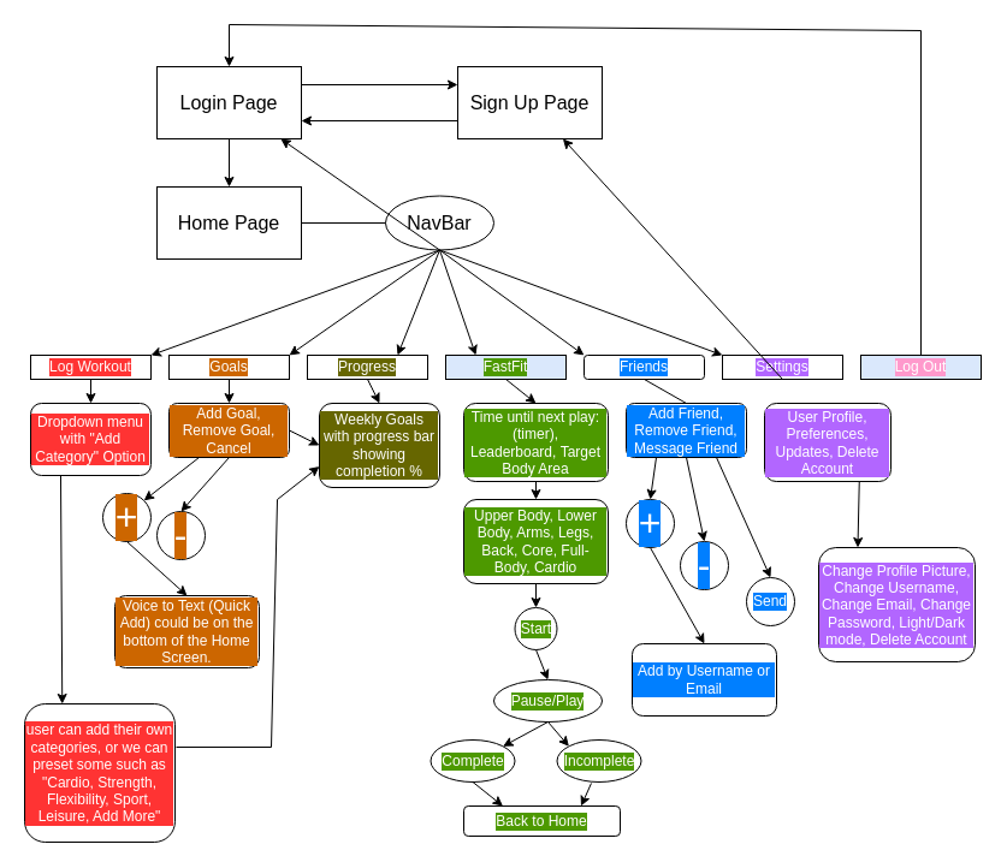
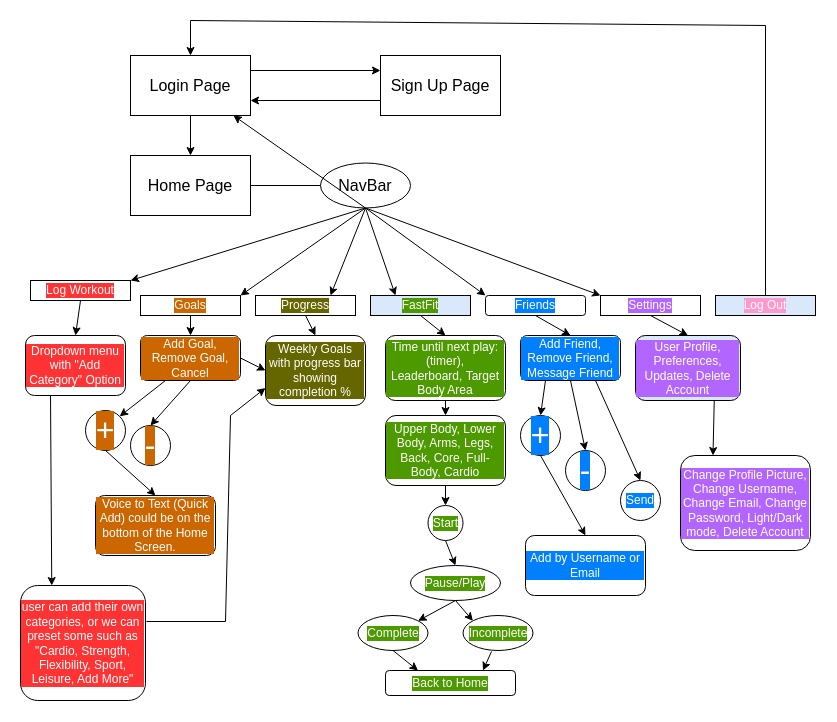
  <mxCell id="0" />
  <mxCell id="1" parent="0" />
  <mxCell id="2" value="Login Page" style="rounded=0;whiteSpace=wrap;html=1;fontSize=16;" parent="1" vertex="1"><mxGeometry x="130" y="55" width="120" height="60" as="geometry" /></mxCell>
  <mxCell id="3" value="Sign Up Page" style="rounded=0;whiteSpace=wrap;html=1;fontSize=16;" parent="1" vertex="1"><mxGeometry x="380" y="55" width="120" height="60" as="geometry" /></mxCell>
  <mxCell id="4" value="" style="endArrow=classic;html=1;rounded=0;exitX=1;exitY=0.25;exitDx=0;exitDy=0;entryX=0;entryY=0.25;entryDx=0;entryDy=0;" parent="1" source="2" target="3" edge="1"><mxGeometry width="50" height="50" relative="1" as="geometry"><mxPoint x="265" y="75" as="sourcePoint" /><mxPoint x="365" y="75" as="targetPoint" /><Array as="points" /></mxGeometry></mxCell>
  <mxCell id="5" value="" style="endArrow=classic;html=1;rounded=0;exitX=0;exitY=0.75;exitDx=0;exitDy=0;entryX=1;entryY=0.75;entryDx=0;entryDy=0;" parent="1" source="3" target="2" edge="1"><mxGeometry width="50" height="50" relative="1" as="geometry"><mxPoint x="365" y="95" as="sourcePoint" /><mxPoint x="265" y="95" as="targetPoint" /></mxGeometry></mxCell>
  <mxCell id="6" value="Home Page" style="rounded=0;whiteSpace=wrap;html=1;fontSize=16;" parent="1" vertex="1"><mxGeometry x="130" y="155" width="120" height="60" as="geometry" /></mxCell>
  <mxCell id="7" value="NavBar" style="ellipse;whiteSpace=wrap;html=1;fontSize=16;" parent="1" vertex="1"><mxGeometry x="320" y="162.5" width="90" height="45" as="geometry" /></mxCell>
  <mxCell id="8" value="" style="endArrow=classic;html=1;rounded=0;entryX=0.5;entryY=0;entryDx=0;entryDy=0;exitX=0.5;exitY=1;exitDx=0;exitDy=0;" parent="1" source="2" target="6" edge="1"><mxGeometry width="50" height="50" relative="1" as="geometry"><mxPoint x="185" y="120" as="sourcePoint" /><mxPoint x="435" y="350" as="targetPoint" /></mxGeometry></mxCell>
  <mxCell id="9" value="" style="endArrow=none;html=1;rounded=0;exitX=1;exitY=0.5;exitDx=0;exitDy=0;entryX=0;entryY=0.5;entryDx=0;entryDy=0;" parent="1" source="6" target="7" edge="1"><mxGeometry width="50" height="50" relative="1" as="geometry"><mxPoint x="385" y="400" as="sourcePoint" /><mxPoint x="435" y="350" as="targetPoint" /></mxGeometry></mxCell>
- <mxCell id="10" value="Log Workout" style="rounded=0;whiteSpace=wrap;html=1;labelBackgroundColor=#FF3333;textShadow=0;fontColor=#FFFFFF;" parent="1" vertex="1"><mxGeometry x="25" y="295" width="100" height="20" as="geometry" /></mxCell>
+ <mxCell id="10" value="Log Workout" style="rounded=0;whiteSpace=wrap;html=1;labelBackgroundColor=#FF3333;textShadow=0;fontColor=#FFFFFF;" parent="1" vertex="1"><mxGeometry x="30" y="280" width="100" height="20" as="geometry" /></mxCell>
  <mxCell id="11" value="Goals" style="rounded=0;whiteSpace=wrap;html=1;labelBackgroundColor=#CC6600;fontColor=#FFFFFF;" parent="1" vertex="1"><mxGeometry x="140" y="295" width="100" height="20" as="geometry" /></mxCell>
  <mxCell id="12" value="Progress" style="rounded=0;whiteSpace=wrap;html=1;fontColor=#FFFFFF;labelBackgroundColor=#666600;" parent="1" vertex="1"><mxGeometry x="255" y="295" width="100" height="20" as="geometry" /></mxCell>
  <mxCell id="13" value="Settings" style="rounded=0;whiteSpace=wrap;html=1;fontColor=#FFFFFF;labelBackgroundColor=#B266FF;" parent="1" vertex="1"><mxGeometry x="600" y="295" width="100" height="20" as="geometry" /></mxCell>
  <mxCell id="14" value="FastFit" style="rounded=0;whiteSpace=wrap;html=1;labelBackgroundColor=#4D9900;fontColor=#FFFFFF;fillColor=#dae8fc;" parent="1" vertex="1"><mxGeometry x="370" y="295" width="100" height="20" as="geometry" /></mxCell>
  <mxCell id="15" value="Friends" style="whiteSpace=wrap;html=1;fontColor=#FFFFFF;labelBackgroundColor=#007FFF;rounded=1;" parent="1" vertex="1"><mxGeometry x="485" y="295" width="100" height="20" as="geometry" /></mxCell>
  <mxCell id="16" value="Log Out" style="rounded=0;whiteSpace=wrap;html=1;fontColor=#FFFFFF;labelBackgroundColor=#FF99CC;fillColor=#dae8fc;" parent="1" vertex="1"><mxGeometry x="715" y="295" width="100" height="20" as="geometry" /></mxCell>
  <mxCell id="17" value="" style="endArrow=classic;html=1;rounded=0;exitX=0.5;exitY=1;exitDx=0;exitDy=0;entryX=1;entryY=0;entryDx=0;entryDy=0;" parent="1" source="7" target="10" edge="1"><mxGeometry width="50" height="50" relative="1" as="geometry"><mxPoint x="385" y="400" as="sourcePoint" /><mxPoint x="435" y="350" as="targetPoint" /></mxGeometry></mxCell>
  <mxCell id="18" value="" style="endArrow=classic;html=1;rounded=0;exitX=0.5;exitY=1;exitDx=0;exitDy=0;entryX=1;entryY=0;entryDx=0;entryDy=0;" parent="1" source="7" target="11" edge="1"><mxGeometry width="50" height="50" relative="1" as="geometry"><mxPoint x="385" y="400" as="sourcePoint" /><mxPoint x="435" y="350" as="targetPoint" /></mxGeometry></mxCell>
  <mxCell id="19" value="" style="endArrow=classic;html=1;rounded=0;entryX=0.75;entryY=0;entryDx=0;entryDy=0;exitX=0.5;exitY=1;exitDx=0;exitDy=0;" parent="1" source="7" target="12" edge="1"><mxGeometry width="50" height="50" relative="1" as="geometry"><mxPoint x="560" y="210" as="sourcePoint" /><mxPoint x="435" y="350" as="targetPoint" /></mxGeometry></mxCell>
  <mxCell id="20" value="" style="endArrow=classic;html=1;rounded=0;exitX=0.5;exitY=1;exitDx=0;exitDy=0;entryX=0.25;entryY=0;entryDx=0;entryDy=0;" parent="1" source="7" target="14" edge="1"><mxGeometry width="50" height="50" relative="1" as="geometry"><mxPoint x="385" y="400" as="sourcePoint" /><mxPoint x="435" y="350" as="targetPoint" /></mxGeometry></mxCell>
  <mxCell id="21" value="" style="endArrow=classic;html=1;rounded=0;exitX=0.5;exitY=1;exitDx=0;exitDy=0;" parent="1" source="7" target="2" edge="1"><mxGeometry width="50" height="50" relative="1" as="geometry"><mxPoint x="385" y="400" as="sourcePoint" /><mxPoint x="435" y="350" as="targetPoint" /></mxGeometry></mxCell>
  <mxCell id="22" value="" style="endArrow=classic;html=1;rounded=0;exitX=0.5;exitY=1;exitDx=0;exitDy=0;entryX=0;entryY=0;entryDx=0;entryDy=0;" parent="1" source="7" target="13" edge="1"><mxGeometry width="50" height="50" relative="1" as="geometry"><mxPoint x="385" y="400" as="sourcePoint" /><mxPoint x="435" y="350" as="targetPoint" /></mxGeometry></mxCell>
  <mxCell id="23" value="" style="endArrow=classic;html=1;rounded=0;exitX=0.5;exitY=1;exitDx=0;exitDy=0;entryX=0;entryY=0;entryDx=0;entryDy=0;" parent="1" source="7" target="15" edge="1"><mxGeometry width="50" height="50" relative="1" as="geometry"><mxPoint x="385" y="400" as="sourcePoint" /><mxPoint x="435" y="350" as="targetPoint" /></mxGeometry></mxCell>
  <mxCell id="24" value="Dropdown menu with &quot;Add Category&quot; Option" style="rounded=1;whiteSpace=wrap;html=1;labelBackgroundColor=#FF3333;fontColor=#FFFFFF;" parent="1" vertex="1"><mxGeometry x="25" y="335" width="100" height="60" as="geometry" /></mxCell>
  <mxCell id="25" value="" style="endArrow=classic;html=1;rounded=0;exitX=0.5;exitY=0;exitDx=0;exitDy=0;entryX=0.5;entryY=0;entryDx=0;entryDy=0;" parent="1" source="16" target="2" edge="1"><mxGeometry width="50" height="50" relative="1" as="geometry"><mxPoint x="385" y="400" as="sourcePoint" /><mxPoint x="435" y="350" as="targetPoint" /><Array as="points"><mxPoint x="765" y="25" /><mxPoint x="190" y="20" /></Array></mxGeometry></mxCell>
  <mxCell id="26" value="+" style="ellipse;whiteSpace=wrap;html=1;aspect=fixed;fontSize=32;fontColor=#FFFFFF;labelBackgroundColor=#CC6600;" parent="1" vertex="1"><mxGeometry x="85" y="410" width="40" height="40" as="geometry" /></mxCell>
  <mxCell id="27" value="-" style="ellipse;whiteSpace=wrap;html=1;aspect=fixed;fontSize=32;fontColor=#FFFFFF;labelBackgroundColor=#CC6600;" parent="1" vertex="1"><mxGeometry x="130" y="425" width="40" height="40" as="geometry" /></mxCell>
  <mxCell id="28" value="Add Goal, Remove Goal, Cancel" style="rounded=1;whiteSpace=wrap;html=1;labelBackgroundColor=#CC6600;fontColor=#FFFFFF;" parent="1" vertex="1"><mxGeometry x="140" y="335" width="100" height="45" as="geometry" /></mxCell>
  <mxCell id="29" value="" style="endArrow=classic;html=1;rounded=0;exitX=0.25;exitY=1;exitDx=0;exitDy=0;entryX=1;entryY=0;entryDx=0;entryDy=0;" parent="1" source="28" target="26" edge="1"><mxGeometry width="50" height="50" relative="1" as="geometry"><mxPoint x="385" y="400" as="sourcePoint" /><mxPoint x="435" y="350" as="targetPoint" /></mxGeometry></mxCell>
  <mxCell id="30" value="" style="endArrow=classic;html=1;rounded=0;exitX=0.5;exitY=1;exitDx=0;exitDy=0;entryX=0.5;entryY=0;entryDx=0;entryDy=0;" parent="1" source="28" target="27" edge="1"><mxGeometry width="50" height="50" relative="1" as="geometry"><mxPoint x="385" y="400" as="sourcePoint" /><mxPoint x="435" y="350" as="targetPoint" /></mxGeometry></mxCell>
  <mxCell id="31" value="" style="endArrow=classic;html=1;rounded=0;entryX=0.5;entryY=0;entryDx=0;entryDy=0;exitX=0.5;exitY=1;exitDx=0;exitDy=0;" parent="1" source="11" target="28" edge="1"><mxGeometry width="50" height="50" relative="1" as="geometry"><mxPoint x="275" y="340" as="sourcePoint" /><mxPoint x="435" y="350" as="targetPoint" /></mxGeometry></mxCell>
  <mxCell id="32" value="Weekly Goals with progress bar showing completion %" style="rounded=1;whiteSpace=wrap;html=1;fontColor=#FFFFFF;labelBackgroundColor=#666600;" parent="1" vertex="1"><mxGeometry x="265" y="335" width="100" height="70" as="geometry" /></mxCell>
  <mxCell id="33" value="Time until next play: (timer), Leaderboard,&amp;nbsp;&lt;span style=&quot;&quot;&gt;Target Body Area&lt;/span&gt;" style="rounded=1;whiteSpace=wrap;html=1;labelBackgroundColor=#4D9900;fontColor=#FFFFFF;" parent="1" vertex="1"><mxGeometry x="385" y="335" width="120" height="65" as="geometry" /></mxCell>
  <mxCell id="34" value="Add Friend, Remove Friend, Message Friend" style="rounded=1;whiteSpace=wrap;html=1;fontColor=#FFFFFF;labelBackgroundColor=#007FFF;" parent="1" vertex="1"><mxGeometry x="520" y="335" width="100" height="45" as="geometry" /></mxCell>
- <mxCell id="35" value="User Profile, Preferences, Updates, Delete Account" style="rounded=1;whiteSpace=wrap;html=1;fontColor=#FFFFFF;labelBackgroundColor=#B266FF;" parent="1" vertex="1"><mxGeometry x="635" y="335" width="105" height="65" as="geometry" /></mxCell>
- <mxCell id="36" value="" style="endArrow=classic;html=1;rounded=0;exitX=0.5;exitY=1;exitDx=0;exitDy=0;" parent="1" source="13" target="3" edge="1"><mxGeometry width="50" height="50" relative="1" as="geometry"><mxPoint x="385" y="400" as="sourcePoint" /><mxPoint x="435" y="350" as="targetPoint" /></mxGeometry></mxCell>
+ <mxCell id="35" value="User Profile, Preferences, Updates, Delete Account" style="rounded=1;whiteSpace=wrap;html=1;fontColor=#FFFFFF;labelBackgroundColor=#B266FF;fillColor=#dae8fc;" parent="1" vertex="1"><mxGeometry x="635" y="335" width="105" height="65" as="geometry" /></mxCell>
+ <mxCell id="36" value="" style="endArrow=classic;html=1;rounded=0;exitX=0.5;exitY=1;exitDx=0;exitDy=0;entryX=0.5;entryY=0;entryDx=0;entryDy=0;" parent="1" source="13" target="35" edge="1"><mxGeometry width="50" height="50" relative="1" as="geometry"><mxPoint x="385" y="400" as="sourcePoint" /><mxPoint x="435" y="350" as="targetPoint" /></mxGeometry></mxCell>
  <mxCell id="37" value="" style="endArrow=classic;html=1;rounded=0;exitX=0.5;exitY=1;exitDx=0;exitDy=0;entryX=0.5;entryY=0;entryDx=0;entryDy=0;" parent="1" source="14" target="33" edge="1"><mxGeometry width="50" height="50" relative="1" as="geometry"><mxPoint x="385" y="400" as="sourcePoint" /><mxPoint x="435" y="350" as="targetPoint" /></mxGeometry></mxCell>
- <mxCell id="38" value="" style="endArrow=none;html=1;rounded=0;exitX=0.5;exitY=1;exitDx=0;exitDy=0;entryX=0.5;entryY=0;entryDx=0;entryDy=0;" parent="1" source="15" target="34" edge="1"><mxGeometry width="50" height="50" relative="1" as="geometry"><mxPoint x="385" y="400" as="sourcePoint" /><mxPoint x="435" y="350" as="targetPoint" /></mxGeometry></mxCell>
+ <mxCell id="38" value="" style="endArrow=classic;html=1;rounded=0;exitX=0.5;exitY=1;exitDx=0;exitDy=0;entryX=0.5;entryY=0;entryDx=0;entryDy=0;" parent="1" source="15" target="34" edge="1"><mxGeometry width="50" height="50" relative="1" as="geometry"><mxPoint x="385" y="400" as="sourcePoint" /><mxPoint x="435" y="350" as="targetPoint" /></mxGeometry></mxCell>
  <mxCell id="39" value="" style="endArrow=classic;html=1;rounded=0;exitX=0.5;exitY=1;exitDx=0;exitDy=0;entryX=0.5;entryY=0;entryDx=0;entryDy=0;" parent="1" source="12" target="32" edge="1"><mxGeometry width="50" height="50" relative="1" as="geometry"><mxPoint x="385" y="400" as="sourcePoint" /><mxPoint x="435" y="350" as="targetPoint" /></mxGeometry></mxCell>
  <mxCell id="40" value="" style="endArrow=classic;html=1;rounded=0;exitX=0.5;exitY=1;exitDx=0;exitDy=0;entryX=0.5;entryY=0;entryDx=0;entryDy=0;" parent="1" source="26" target="41" edge="1"><mxGeometry width="50" height="50" relative="1" as="geometry"><mxPoint x="385" y="400" as="sourcePoint" /><mxPoint x="129.231" y="485" as="targetPoint" /></mxGeometry></mxCell>
  <mxCell id="41" value="Voice to Text (Quick Add) could be on the bottom of the Home Screen." style="rounded=1;whiteSpace=wrap;html=1;labelBackgroundColor=#CC6600;fontColor=#FFFFFF;" parent="1" vertex="1"><mxGeometry x="95" y="495" width="120" height="60" as="geometry" /></mxCell>
  <mxCell id="42" value="" style="endArrow=classic;html=1;rounded=0;exitX=0.5;exitY=1;exitDx=0;exitDy=0;" parent="1" source="33" target="43" edge="1"><mxGeometry width="50" height="50" relative="1" as="geometry"><mxPoint x="385" y="400" as="sourcePoint" /><mxPoint x="435" y="435" as="targetPoint" /></mxGeometry></mxCell>
  <mxCell id="43" value="Upper Body, Lower Body, Arms, Legs, Back, Core, Full-Body, Cardio" style="rounded=1;whiteSpace=wrap;html=1;labelBackgroundColor=#4D9900;fontColor=#FFFFFF;" parent="1" vertex="1"><mxGeometry x="385" y="415" width="120" height="70" as="geometry" /></mxCell>
  <mxCell id="44" value="+" style="ellipse;whiteSpace=wrap;html=1;aspect=fixed;fontSize=32;fontColor=#FFFFFF;labelBackgroundColor=#007FFF;" parent="1" vertex="1"><mxGeometry x="520" y="415" width="40" height="40" as="geometry" /></mxCell>
  <mxCell id="45" value="-" style="ellipse;whiteSpace=wrap;html=1;aspect=fixed;fontSize=32;fontColor=#FFFFFF;labelBackgroundColor=#007FFF;" parent="1" vertex="1"><mxGeometry x="565" y="450" width="40" height="40" as="geometry" /></mxCell>
  <mxCell id="46" value="" style="endArrow=classic;html=1;rounded=0;exitX=0.25;exitY=1;exitDx=0;exitDy=0;entryX=0.5;entryY=0;entryDx=0;entryDy=0;" parent="1" source="34" target="44" edge="1"><mxGeometry width="50" height="50" relative="1" as="geometry"><mxPoint x="385" y="400" as="sourcePoint" /><mxPoint x="560" y="410" as="targetPoint" /></mxGeometry></mxCell>
  <mxCell id="47" value="" style="endArrow=classic;html=1;rounded=0;exitX=0.5;exitY=1;exitDx=0;exitDy=0;entryX=0.5;entryY=0;entryDx=0;entryDy=0;" parent="1" source="34" target="45" edge="1"><mxGeometry width="50" height="50" relative="1" as="geometry"><mxPoint x="385" y="400" as="sourcePoint" /><mxPoint x="435" y="350" as="targetPoint" /></mxGeometry></mxCell>
  <mxCell id="48" value="Send" style="ellipse;whiteSpace=wrap;html=1;aspect=fixed;fontColor=#FFFFFF;labelBackgroundColor=#007FFF;" parent="1" vertex="1"><mxGeometry x="620" y="480" width="40" height="40" as="geometry" /></mxCell>
  <mxCell id="49" value="" style="endArrow=classic;html=1;rounded=0;exitX=0.75;exitY=1;exitDx=0;exitDy=0;entryX=0.5;entryY=0;entryDx=0;entryDy=0;" parent="1" source="34" target="48" edge="1"><mxGeometry width="50" height="50" relative="1" as="geometry"><mxPoint x="385" y="400" as="sourcePoint" /><mxPoint x="435" y="350" as="targetPoint" /></mxGeometry></mxCell>
  <mxCell id="50" value="Add by Username or Email" style="rounded=1;whiteSpace=wrap;html=1;fontColor=#FFFFFF;labelBackgroundColor=#007FFF;" parent="1" vertex="1"><mxGeometry x="525" y="535" width="120" height="60" as="geometry" /></mxCell>
  <mxCell id="51" value="" style="endArrow=classic;html=1;rounded=0;exitX=0.5;exitY=1;exitDx=0;exitDy=0;entryX=0.5;entryY=0;entryDx=0;entryDy=0;" parent="1" source="44" target="50" edge="1"><mxGeometry width="50" height="50" relative="1" as="geometry"><mxPoint x="385" y="400" as="sourcePoint" /><mxPoint x="435" y="350" as="targetPoint" /></mxGeometry></mxCell>
  <mxCell id="52" value="" style="endArrow=classic;html=1;rounded=0;exitX=0.5;exitY=1;exitDx=0;exitDy=0;" parent="1" source="43" target="53" edge="1"><mxGeometry width="50" height="50" relative="1" as="geometry"><mxPoint x="385" y="400" as="sourcePoint" /><mxPoint x="445" y="500" as="targetPoint" /></mxGeometry></mxCell>
  <mxCell id="53" value="Start" style="ellipse;whiteSpace=wrap;html=1;aspect=fixed;fontColor=#FFFFFF;labelBackgroundColor=#4D9900;" parent="1" vertex="1"><mxGeometry x="427.5" y="505" width="35" height="35" as="geometry" /></mxCell>
  <mxCell id="54" value="Pause/Play" style="ellipse;whiteSpace=wrap;html=1;fontColor=#FFFFFF;labelBackgroundColor=#4D9900;" parent="1" vertex="1"><mxGeometry x="410" y="565" width="90" height="35" as="geometry" /></mxCell>
  <mxCell id="55" value="" style="endArrow=classic;html=1;rounded=0;exitX=0.5;exitY=1;exitDx=0;exitDy=0;entryX=0.5;entryY=0;entryDx=0;entryDy=0;" parent="1" source="53" target="54" edge="1"><mxGeometry width="50" height="50" relative="1" as="geometry"><mxPoint x="385" y="400" as="sourcePoint" /><mxPoint x="435" y="350" as="targetPoint" /></mxGeometry></mxCell>
  <mxCell id="56" value="Complete" style="ellipse;whiteSpace=wrap;html=1;fontColor=#FFFFFF;labelBackgroundColor=#4D9900;" parent="1" vertex="1"><mxGeometry x="357.5" y="615" width="70" height="35" as="geometry" /></mxCell>
  <mxCell id="57" value="Incomplete" style="ellipse;whiteSpace=wrap;html=1;fontColor=#FFFFFF;labelBackgroundColor=#4D9900;" parent="1" vertex="1"><mxGeometry x="462.5" y="615" width="70" height="35" as="geometry" /></mxCell>
  <mxCell id="58" value="" style="endArrow=classic;html=1;rounded=0;exitX=0.5;exitY=1;exitDx=0;exitDy=0;entryX=1;entryY=0;entryDx=0;entryDy=0;" parent="1" source="54" target="56" edge="1"><mxGeometry width="50" height="50" relative="1" as="geometry"><mxPoint x="385" y="400" as="sourcePoint" /><mxPoint x="435" y="350" as="targetPoint" /></mxGeometry></mxCell>
  <mxCell id="59" value="" style="endArrow=classic;html=1;rounded=0;exitX=0.5;exitY=1;exitDx=0;exitDy=0;entryX=0;entryY=0;entryDx=0;entryDy=0;" parent="1" source="54" target="57" edge="1"><mxGeometry width="50" height="50" relative="1" as="geometry"><mxPoint x="385" y="400" as="sourcePoint" /><mxPoint x="435" y="350" as="targetPoint" /></mxGeometry></mxCell>
  <mxCell id="60" value="Back to Home" style="rounded=1;whiteSpace=wrap;html=1;fontColor=#FFFFFF;labelBackgroundColor=#4D9900;" parent="1" vertex="1"><mxGeometry x="385" y="670" width="130" height="25" as="geometry" /></mxCell>
  <mxCell id="61" value="" style="endArrow=classic;html=1;rounded=0;exitX=0.5;exitY=1;exitDx=0;exitDy=0;entryX=0.25;entryY=0;entryDx=0;entryDy=0;" parent="1" source="56" target="60" edge="1"><mxGeometry width="50" height="50" relative="1" as="geometry"><mxPoint x="385" y="570" as="sourcePoint" /><mxPoint x="435" y="520" as="targetPoint" /></mxGeometry></mxCell>
  <mxCell id="62" value="" style="endArrow=classic;html=1;rounded=0;exitX=0.407;exitY=1.029;exitDx=0;exitDy=0;exitPerimeter=0;entryX=0.75;entryY=0;entryDx=0;entryDy=0;" parent="1" source="57" target="60" edge="1"><mxGeometry width="50" height="50" relative="1" as="geometry"><mxPoint x="385" y="570" as="sourcePoint" /><mxPoint x="435" y="520" as="targetPoint" /></mxGeometry></mxCell>
  <mxCell id="63" value="" style="endArrow=classic;html=1;rounded=0;exitX=1;exitY=0.5;exitDx=0;exitDy=0;entryX=0;entryY=0.5;entryDx=0;entryDy=0;" edge="1" parent="1" source="28" target="32"><mxGeometry width="50" height="50" relative="1" as="geometry"><mxPoint x="385" y="400" as="sourcePoint" /><mxPoint x="435" y="350" as="targetPoint" /></mxGeometry></mxCell>
  <mxCell id="64" value="" style="endArrow=classic;html=1;rounded=0;exitX=0.5;exitY=1;exitDx=0;exitDy=0;entryX=0.5;entryY=0;entryDx=0;entryDy=0;" edge="1" parent="1" source="10" target="24"><mxGeometry width="50" height="50" relative="1" as="geometry"><mxPoint x="385" y="400" as="sourcePoint" /><mxPoint x="435" y="350" as="targetPoint" /></mxGeometry></mxCell>
  <mxCell id="65" value="" style="endArrow=classic;html=1;rounded=0;exitX=0.25;exitY=1;exitDx=0;exitDy=0;entryX=0.25;entryY=0;entryDx=0;entryDy=0;" edge="1" parent="1" source="24" target="66"><mxGeometry width="50" height="50" relative="1" as="geometry"><mxPoint x="385" y="400" as="sourcePoint" /><mxPoint x="45" y="575" as="targetPoint" /></mxGeometry></mxCell>
  <mxCell id="66" value="user can add their own categories, or we can preset some such as &quot;Cardio, Strength, Flexibility, Sport, Leisure, Add More&quot;" style="rounded=1;whiteSpace=wrap;html=1;labelBackgroundColor=#FF3333;fontColor=#FFFFFF;" vertex="1" parent="1"><mxGeometry x="20" y="585" width="125" height="115" as="geometry" /></mxCell>
  <mxCell id="67" value="" style="endArrow=classic;html=1;rounded=0;exitX=1.008;exitY=0.313;exitDx=0;exitDy=0;exitPerimeter=0;entryX=0;entryY=0.75;entryDx=0;entryDy=0;" edge="1" parent="1" source="66" target="32"><mxGeometry width="50" height="50" relative="1" as="geometry"><mxPoint x="385" y="400" as="sourcePoint" /><mxPoint x="435" y="350" as="targetPoint" /><Array as="points"><mxPoint x="225" y="621" /><mxPoint x="230" y="415" /></Array></mxGeometry></mxCell>
  <mxCell id="68" value="Change Profile Picture, Change Username, Change Email, Change Password, Light/Dark mode, Delete Account" style="rounded=1;whiteSpace=wrap;html=1;fontColor=#FFFFFF;labelBackgroundColor=#B266FF;" vertex="1" parent="1"><mxGeometry x="680" y="455" width="130" height="95" as="geometry" /></mxCell>
  <mxCell id="69" value="" style="endArrow=classic;html=1;rounded=0;exitX=0.75;exitY=1;exitDx=0;exitDy=0;entryX=0.25;entryY=0;entryDx=0;entryDy=0;" edge="1" parent="1" source="35" target="68"><mxGeometry width="50" height="50" relative="1" as="geometry"><mxPoint x="385" y="400" as="sourcePoint" /><mxPoint x="435" y="350" as="targetPoint" /></mxGeometry></mxCell>
